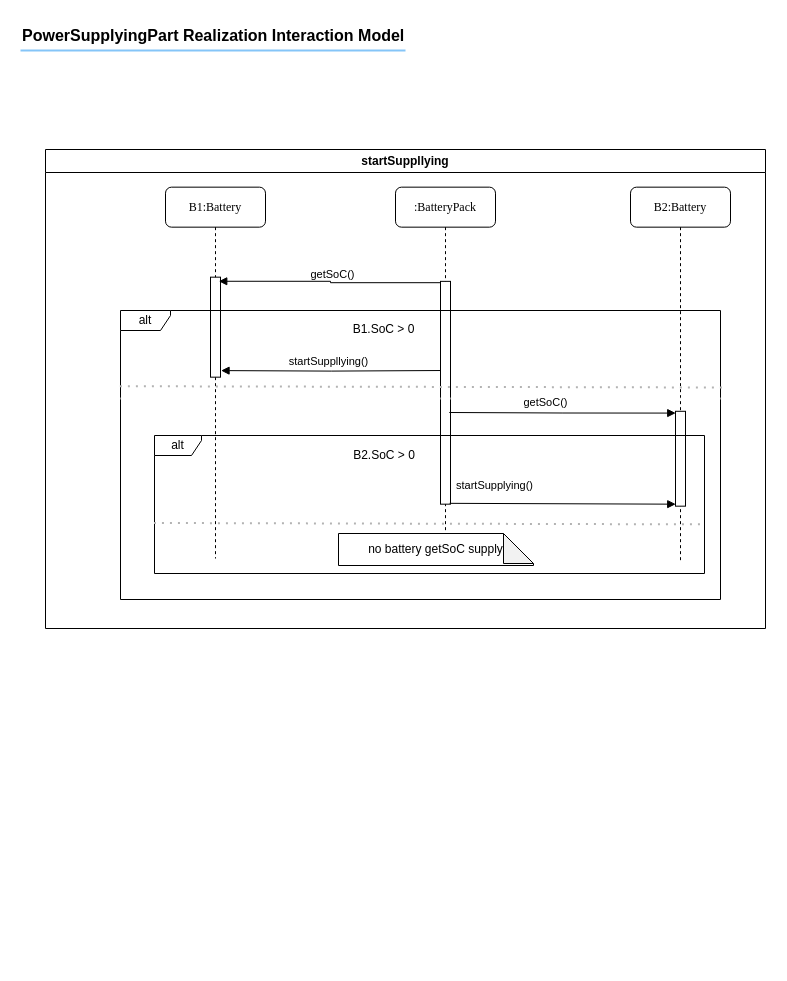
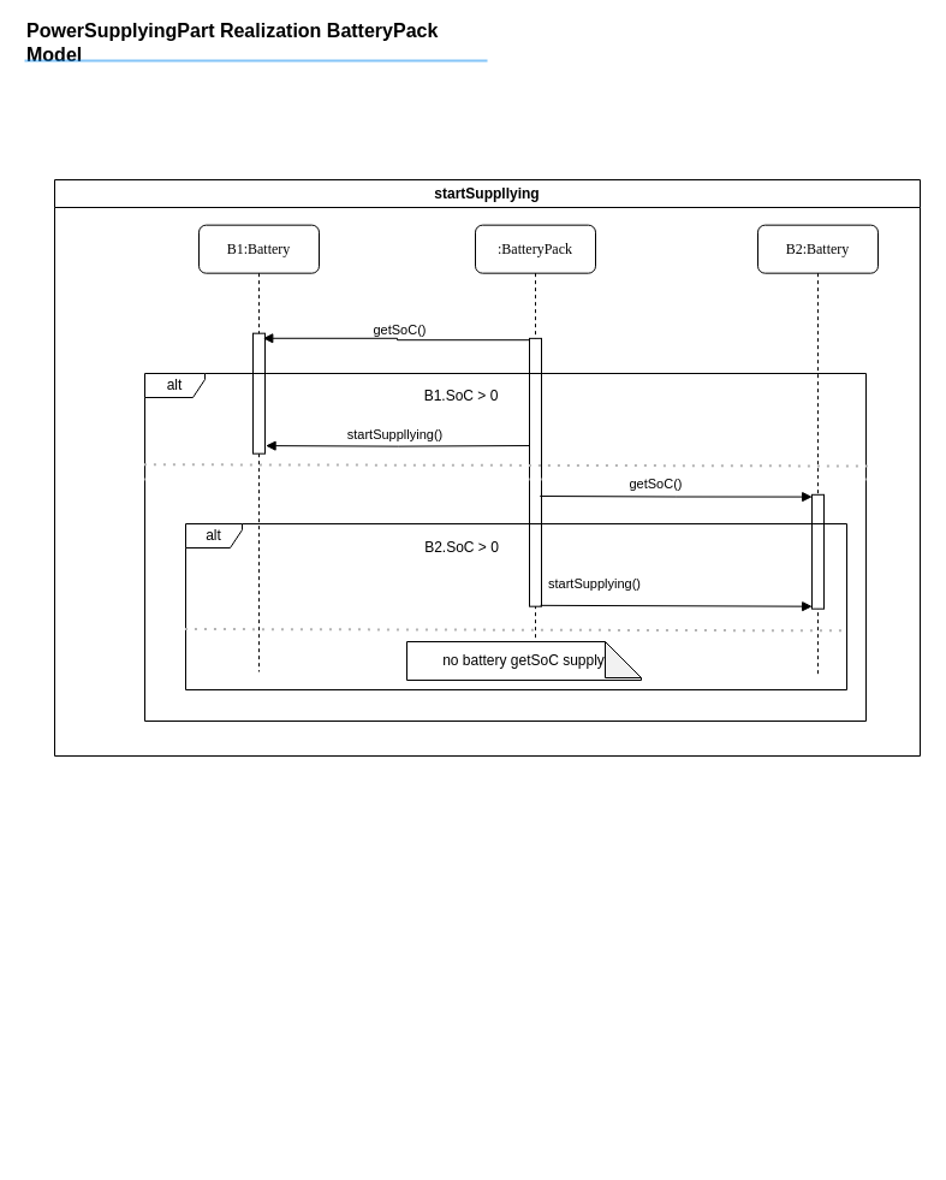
  <mxCell id="0" />
  <mxCell id="1" parent="0" />
  <mxCell id="2" value="" style="group" parent="1" vertex="1" connectable="0"><mxGeometry x="45" y="149" width="720" height="810" as="geometry" /></mxCell>
  <mxCell id="3" value=":BatteryPack" style="shape=umlLifeline;perimeter=lifelinePerimeter;whiteSpace=wrap;html=1;container=1;collapsible=0;recursiveResize=0;outlineConnect=0;rounded=1;shadow=0;comic=0;labelBackgroundColor=none;strokeWidth=1;fontFamily=Verdana;fontSize=12;align=center;" parent="2" vertex="1"><mxGeometry x="350" y="37.67" width="100" height="376.33" as="geometry" /></mxCell>
  <mxCell id="4" value="" style="html=1;points=[];perimeter=orthogonalPerimeter;rounded=0;shadow=0;comic=0;labelBackgroundColor=none;strokeWidth=1;fontFamily=Verdana;fontSize=12;align=center;" parent="3" vertex="1"><mxGeometry x="45" y="94.19" width="10" height="222.81" as="geometry" /></mxCell>
  <mxCell id="5" value="B1:Battery" style="shape=umlLifeline;perimeter=lifelinePerimeter;whiteSpace=wrap;html=1;container=1;collapsible=0;recursiveResize=0;outlineConnect=0;rounded=1;shadow=0;comic=0;labelBackgroundColor=none;strokeWidth=1;fontFamily=Verdana;fontSize=12;align=center;" parent="2" vertex="1"><mxGeometry x="120" y="37.67" width="100" height="371.33" as="geometry" /></mxCell>
  <mxCell id="6" value="" style="html=1;points=[];perimeter=orthogonalPerimeter;rounded=0;shadow=0;comic=0;labelBackgroundColor=none;strokeWidth=1;fontFamily=Verdana;fontSize=12;align=center;" parent="5" vertex="1"><mxGeometry x="45" y="90" width="10" height="100" as="geometry" /></mxCell>
  <mxCell id="7" value="B2:Battery" style="shape=umlLifeline;perimeter=lifelinePerimeter;whiteSpace=wrap;html=1;container=1;collapsible=0;recursiveResize=0;outlineConnect=0;rounded=1;shadow=0;comic=0;labelBackgroundColor=none;strokeWidth=1;fontFamily=Verdana;fontSize=12;align=center;" parent="2" vertex="1"><mxGeometry x="585" y="37.67" width="100" height="375.33" as="geometry" /></mxCell>
  <mxCell id="8" value="" style="html=1;points=[];perimeter=orthogonalPerimeter;rounded=0;shadow=0;comic=0;labelBackgroundColor=none;strokeWidth=1;fontFamily=Verdana;fontSize=12;align=center;" parent="7" vertex="1"><mxGeometry x="45" y="224.12" width="10" height="94.88" as="geometry" /></mxCell>
  <mxCell id="9" style="edgeStyle=orthogonalEdgeStyle;rounded=0;orthogonalLoop=1;jettySize=auto;html=1;entryX=0.826;entryY=0.041;entryDx=0;entryDy=0;entryPerimeter=0;exitX=-0.041;exitY=0.006;exitDx=0;exitDy=0;exitPerimeter=0;endArrow=block;endFill=1;" parent="2" source="4" target="6" edge="1"><mxGeometry relative="1" as="geometry"><Array as="points"><mxPoint x="285" y="133" /></Array></mxGeometry></mxCell>
  <mxCell id="10" value="getSoC()" style="edgeLabel;html=1;align=center;verticalAlign=middle;resizable=0;points=[];labelBackgroundColor=none;" parent="9" vertex="1" connectable="0"><mxGeometry x="-0.023" relative="1" as="geometry"><mxPoint x="1" y="-9" as="offset" /></mxGeometry></mxCell>
  <mxCell id="11" value="startSuppllying" style="swimlane;whiteSpace=wrap;html=1;startSize=23;fillColor=default;" parent="2" vertex="1"><mxGeometry width="720" height="479" as="geometry" /></mxCell>
  <mxCell id="12" value="alt" style="shape=umlFrame;whiteSpace=wrap;html=1;pointerEvents=0;width=50;height=20;" parent="11" vertex="1"><mxGeometry x="75" y="161" width="600" height="289" as="geometry" /></mxCell>
  <mxCell id="13" style="edgeStyle=orthogonalEdgeStyle;rounded=0;orthogonalLoop=1;jettySize=auto;html=1;entryX=-0.056;entryY=0.338;entryDx=0;entryDy=0;entryPerimeter=0;endArrow=none;endFill=0;startArrow=block;startFill=1;" parent="11" edge="1"><mxGeometry relative="1" as="geometry"><mxPoint x="175.56" y="221.092" as="sourcePoint" /><Array as="points" /><mxPoint x="395.0" y="221.031" as="targetPoint" /></mxGeometry></mxCell>
  <mxCell id="14" value="startSuppllying()" style="edgeLabel;html=1;align=center;verticalAlign=middle;resizable=0;points=[];labelBackgroundColor=none;" parent="13" vertex="1" connectable="0"><mxGeometry x="-0.021" relative="1" as="geometry"><mxPoint y="-10" as="offset" /></mxGeometry></mxCell>
  <mxCell id="15" value="alt" style="shape=umlFrame;whiteSpace=wrap;html=1;pointerEvents=0;width=47;height=20;" parent="11" vertex="1"><mxGeometry x="109" y="286" width="550" height="138" as="geometry" /></mxCell>
  <mxCell id="16" value="" style="endArrow=none;dashed=1;html=1;dashPattern=1 3;strokeWidth=2;rounded=0;strokeColor=#FFFFFF;exitX=-0.002;exitY=0.267;exitDx=0;exitDy=0;exitPerimeter=0;entryX=1.002;entryY=0.267;entryDx=0;entryDy=0;entryPerimeter=0;comic=0;" parent="11" edge="1"><mxGeometry width="50" height="50" relative="1" as="geometry"><mxPoint x="75.0" y="249.003" as="sourcePoint" /><mxPoint x="677.4" y="249.003" as="targetPoint" /></mxGeometry></mxCell>
  <mxCell id="17" value="" style="endArrow=none;dashed=1;html=1;dashPattern=1 3;strokeWidth=2;rounded=0;strokeColor=#B3B3B3;exitX=-0.001;exitY=0.634;exitDx=0;exitDy=0;exitPerimeter=0;entryX=0.998;entryY=0.644;entryDx=0;entryDy=0;entryPerimeter=0;" parent="11" source="15" target="15" edge="1"><mxGeometry width="50" height="50" relative="1" as="geometry"><mxPoint x="84" y="248" as="sourcePoint" /><mxPoint x="686" y="248" as="targetPoint" /></mxGeometry></mxCell>
  <mxCell id="18" value="B1.SoC &amp;gt; 0" style="text;html=1;align=center;verticalAlign=middle;whiteSpace=wrap;rounded=0;fillColor=default;" parent="11" vertex="1"><mxGeometry x="299" y="165" width="79" height="30" as="geometry" /></mxCell>
  <mxCell id="19" value="B2.SoC &amp;gt; 0" style="text;html=1;align=center;verticalAlign=middle;whiteSpace=wrap;rounded=0;strokeColor=#FFFFFF;comic=0;" parent="11" vertex="1"><mxGeometry x="303.5" y="290.5" width="70" height="30" as="geometry" /></mxCell>
  <mxCell id="20" value="no battery getSoC supply" style="shape=note;whiteSpace=wrap;html=1;backgroundOutline=1;darkOpacity=0.05;" parent="11" vertex="1"><mxGeometry x="293" y="384" width="195" height="32" as="geometry" /></mxCell>
  <mxCell id="21" value="" style="endArrow=none;dashed=1;html=1;dashPattern=1 3;strokeWidth=2;rounded=0;strokeColor=#B3B3B3;exitX=-0.001;exitY=0.262;exitDx=0;exitDy=0;exitPerimeter=0;" parent="11" source="12" edge="1"><mxGeometry width="50" height="50" relative="1" as="geometry"><mxPoint x="72" y="238" as="sourcePoint" /><mxPoint x="677" y="238" as="targetPoint" /></mxGeometry></mxCell>
- <mxCell id="22" value="&lt;b&gt;PowerSupplyingPart Realization Interaction Model&lt;/b&gt;" style="text;fontSize=16;verticalAlign=middle;strokeColor=none;fillColor=none;whiteSpace=wrap;html=1;" parent="1" vertex="1"><mxGeometry x="20" y="20" width="388" height="30" as="geometry" /></mxCell>
+ <mxCell id="22" value="&lt;b&gt;PowerSupplyingPart Realization BatteryPack Model&lt;/b&gt;" style="text;fontSize=16;verticalAlign=middle;strokeColor=none;fillColor=none;whiteSpace=wrap;html=1;" parent="1" vertex="1"><mxGeometry x="20" y="20" width="388" height="30" as="geometry" /></mxCell>
  <mxCell id="23" value="" style="dashed=0;shape=line;strokeWidth=2;noLabel=1;strokeColor=#0C8CF2;opacity=50;" parent="1" vertex="1"><mxGeometry x="20" y="45" width="385" height="10" as="geometry" /></mxCell>
  <mxCell id="24" style="edgeStyle=orthogonalEdgeStyle;rounded=0;orthogonalLoop=1;jettySize=auto;html=1;entryX=0.022;entryY=0.019;entryDx=0;entryDy=0;entryPerimeter=0;exitX=0.879;exitY=0.012;exitDx=0;exitDy=0;exitPerimeter=0;endArrow=block;endFill=1;" parent="1" target="8" edge="1"><mxGeometry relative="1" as="geometry"><mxPoint x="448.79" y="412.01" as="sourcePoint" /></mxGeometry></mxCell>
  <mxCell id="25" value="getSoC()" style="edgeLabel;html=1;align=center;verticalAlign=middle;resizable=0;points=[];labelBackgroundColor=none;" parent="24" vertex="1" connectable="0"><mxGeometry x="0.011" y="1" relative="1" as="geometry"><mxPoint x="-19" y="-10" as="offset" /></mxGeometry></mxCell>
  <mxCell id="26" style="rounded=0;orthogonalLoop=1;jettySize=auto;html=1;entryX=0.022;entryY=0.979;entryDx=0;entryDy=0;entryPerimeter=0;endArrow=block;endFill=1;exitX=0.91;exitY=0.96;exitDx=0;exitDy=0;exitPerimeter=0;" parent="1" target="8" edge="1"><mxGeometry relative="1" as="geometry"><mxPoint x="449.1" y="502.838" as="sourcePoint" /></mxGeometry></mxCell>
  <mxCell id="27" value="startSupplying()" style="edgeLabel;html=1;align=left;verticalAlign=middle;resizable=0;points=[];labelBackgroundColor=none;" parent="26" vertex="1" connectable="0"><mxGeometry x="0.025" y="1" relative="1" as="geometry"><mxPoint x="-111" y="-18" as="offset" /></mxGeometry></mxCell>
